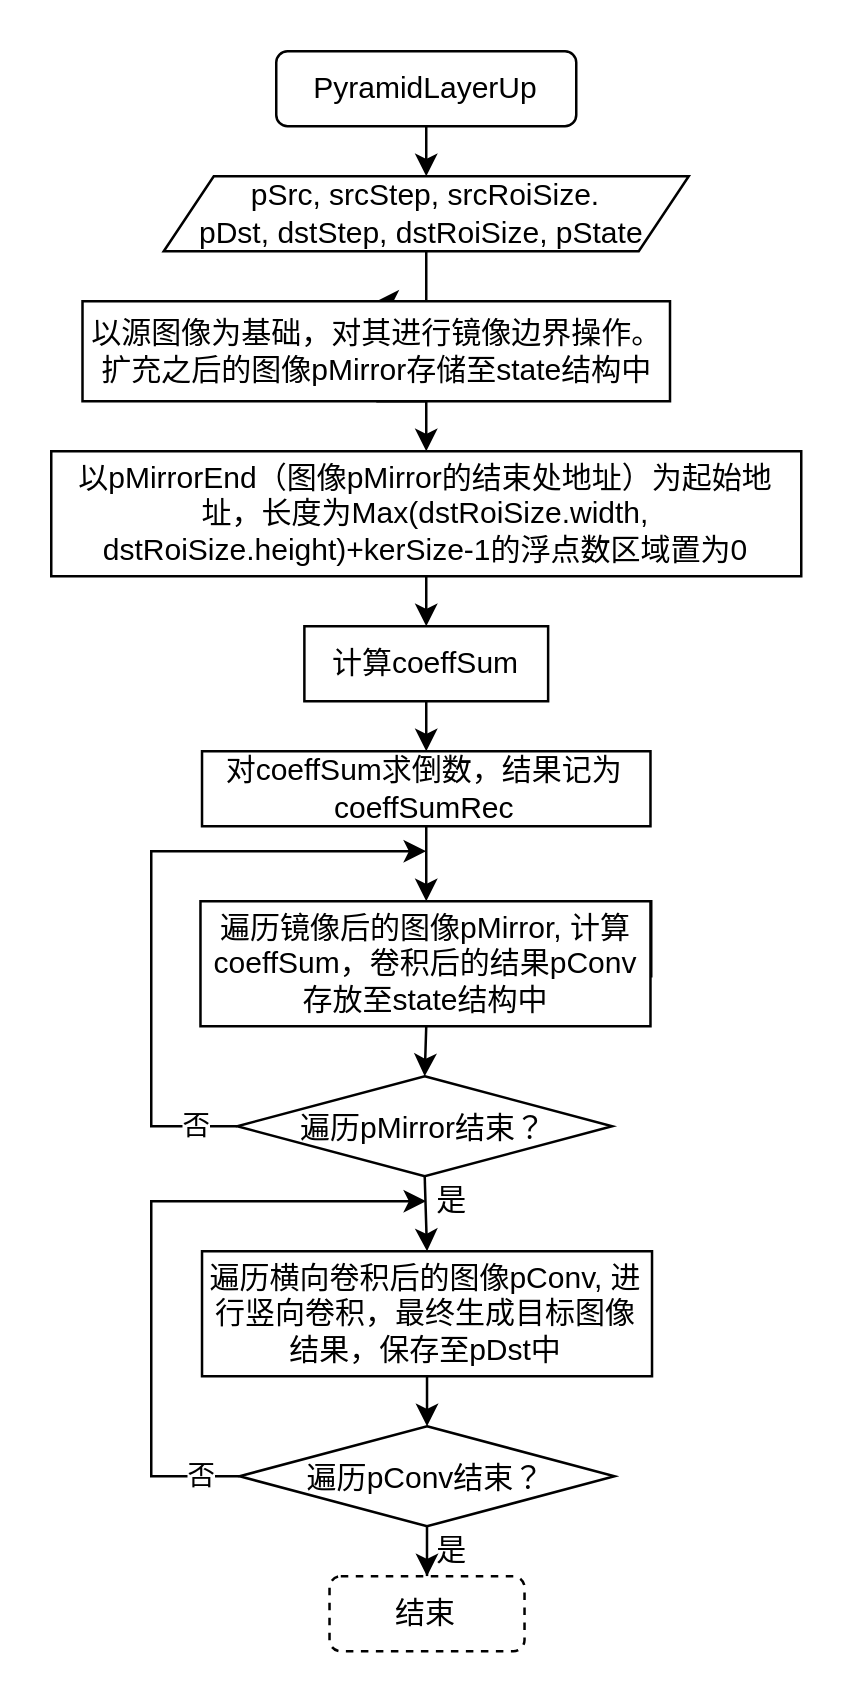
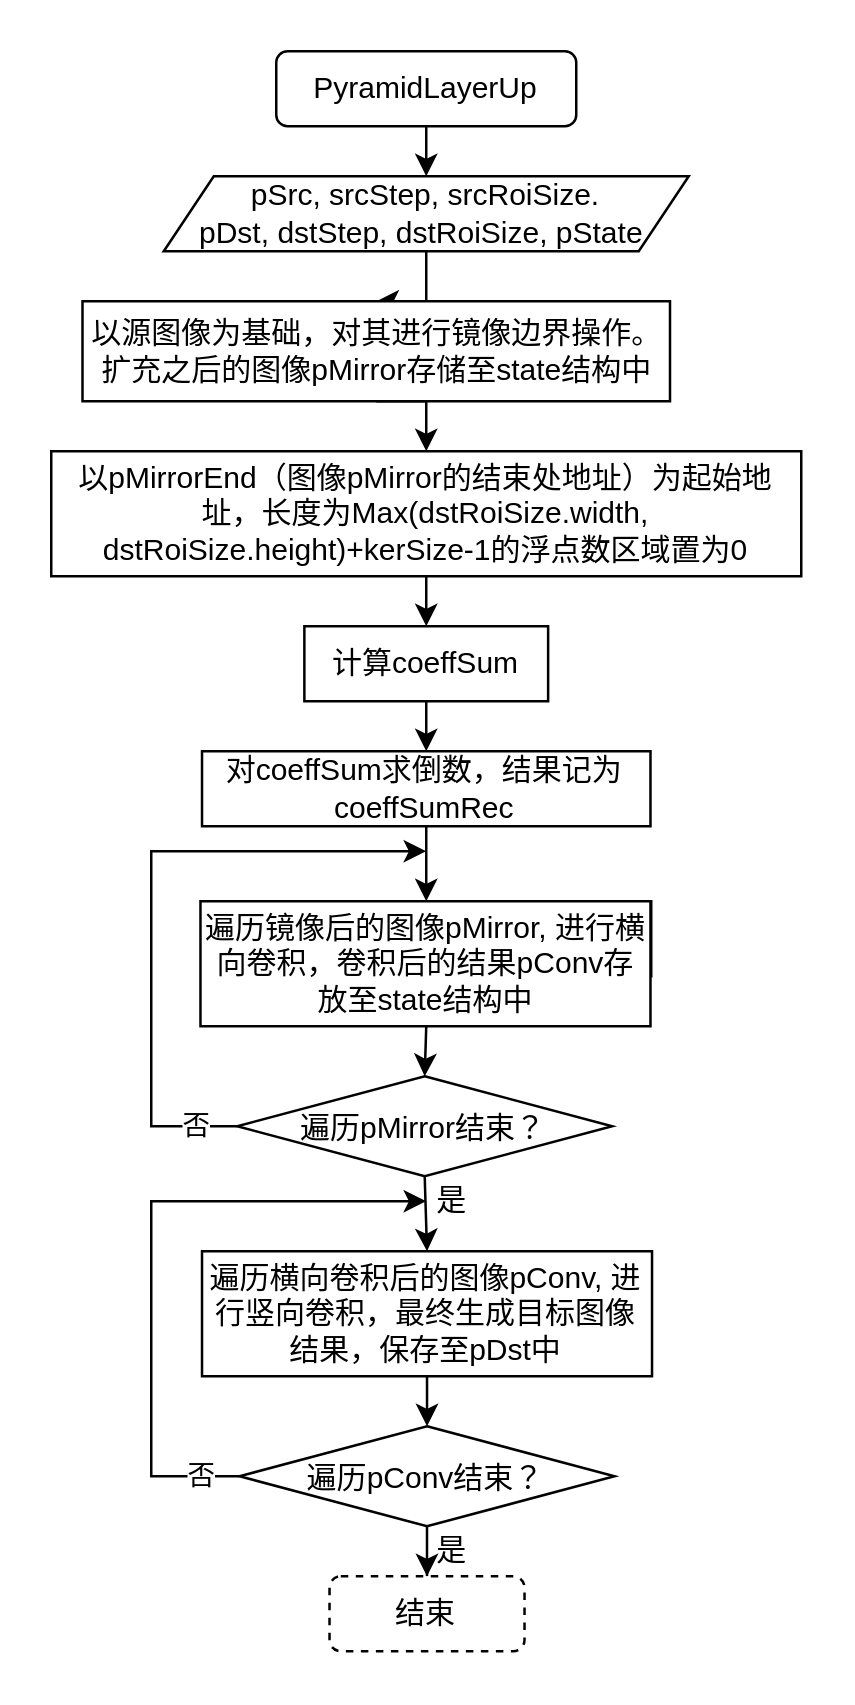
  <mxCell id="0" />
  <mxCell id="1" parent="0" />
  <mxCell id="2" style="edgeStyle=orthogonalEdgeStyle;rounded=0;orthogonalLoop=1;jettySize=auto;html=1;exitX=0.5;exitY=1;exitDx=0;exitDy=0;entryX=0.5;entryY=0;entryDx=0;entryDy=0;" edge="1" parent="1" source="3" target="5"><mxGeometry relative="1" as="geometry" /></mxCell>
  <mxCell id="3" value="&lt;span lang=&quot;EN-US&quot;&gt;&lt;font style=&quot;font-size: 12px&quot;&gt;PyramidLayerUp&lt;br&gt;&lt;/font&gt;&lt;/span&gt;" style="rounded=1;whiteSpace=wrap;html=1;" vertex="1" parent="1"><mxGeometry x="110" y="20" width="120" height="30" as="geometry" /></mxCell>
  <mxCell id="4" style="edgeStyle=orthogonalEdgeStyle;rounded=0;orthogonalLoop=1;jettySize=auto;html=1;entryX=0.5;entryY=0;entryDx=0;entryDy=0;fontFamily=Times New Roman;fontSize=14;" edge="1" parent="1" source="5" target="7"><mxGeometry relative="1" as="geometry" /></mxCell>
  <mxCell id="5" value="pSrc, srcStep, srcRoiSize.&lt;br&gt;pDst, dstStep, dstRoiSize, pState&amp;nbsp;" style="shape=parallelogram;perimeter=parallelogramPerimeter;whiteSpace=wrap;html=1;fixedSize=1;" vertex="1" parent="1"><mxGeometry x="65" y="70" width="210" height="30" as="geometry" /></mxCell>
  <mxCell id="6" style="edgeStyle=orthogonalEdgeStyle;rounded=0;orthogonalLoop=1;jettySize=auto;html=1;exitX=0.5;exitY=1;exitDx=0;exitDy=0;entryX=0.5;entryY=0;entryDx=0;entryDy=0;fontFamily=Helvetica;fontSize=14;" edge="1" parent="1" source="7" target="9"><mxGeometry relative="1" as="geometry" /></mxCell>
  <mxCell id="7" value="以源图像为基础，对其进行镜像边界操作。扩充之后的图像pMirror存储至state结构中" style="rounded=0;whiteSpace=wrap;html=1;" vertex="1" parent="1"><mxGeometry x="32.5" y="120" width="235" height="40" as="geometry" /></mxCell>
  <mxCell id="8" style="edgeStyle=orthogonalEdgeStyle;rounded=0;orthogonalLoop=1;jettySize=auto;html=1;exitX=0.5;exitY=1;exitDx=0;exitDy=0;entryX=0.5;entryY=0;entryDx=0;entryDy=0;" edge="1" parent="1" source="9" target="11"><mxGeometry relative="1" as="geometry" /></mxCell>
  <mxCell id="9" value="以pMirrorEnd（图像pMirror的结束处地址）为起始地址，长度为Max(dstRoiSize.width, dstRoiSize.height)+kerSize-1的浮点数区域置为0" style="rounded=0;whiteSpace=wrap;html=1;" vertex="1" parent="1"><mxGeometry x="20" y="180" width="300" height="50" as="geometry" /></mxCell>
  <mxCell id="10" style="edgeStyle=orthogonalEdgeStyle;rounded=0;orthogonalLoop=1;jettySize=auto;html=1;exitX=0.5;exitY=1;exitDx=0;exitDy=0;entryX=0.5;entryY=0;entryDx=0;entryDy=0;" edge="1" parent="1" source="11" target="13"><mxGeometry relative="1" as="geometry" /></mxCell>
  <mxCell id="11" value="计算coeffSum" style="rounded=0;whiteSpace=wrap;html=1;" vertex="1" parent="1"><mxGeometry x="121.25" y="250" width="97.5" height="30" as="geometry" /></mxCell>
  <mxCell id="12" style="edgeStyle=orthogonalEdgeStyle;rounded=0;orthogonalLoop=1;jettySize=auto;html=1;exitX=0.5;exitY=1;exitDx=0;exitDy=0;entryX=0.5;entryY=0;entryDx=0;entryDy=0;" edge="1" parent="1" source="13" target="15"><mxGeometry relative="1" as="geometry" /></mxCell>
  <mxCell id="13" value="对coeffSum求倒数，结果记为coeffSumRec" style="rounded=0;whiteSpace=wrap;html=1;" vertex="1" parent="1"><mxGeometry x="80.31" y="300" width="179.38" height="30" as="geometry" /></mxCell>
  <mxCell id="14" style="edgeStyle=orthogonalEdgeStyle;rounded=0;orthogonalLoop=1;jettySize=auto;html=1;exitX=0.5;exitY=1;exitDx=0;exitDy=0;entryX=0.5;entryY=0;entryDx=0;entryDy=0;" edge="1" parent="1" source="15" target="18"><mxGeometry relative="1" as="geometry" /></mxCell>
  <mxCell id="15" value="遍历镜像后的图像pMirror, 进行横向卷积" style="rounded=0;whiteSpace=wrap;html=1;" vertex="1" parent="1"><mxGeometry x="80" y="360" width="180" height="30" as="geometry" /></mxCell>
  <mxCell id="16" value="否" style="edgeStyle=orthogonalEdgeStyle;rounded=0;orthogonalLoop=1;jettySize=auto;html=1;exitX=0;exitY=0.5;exitDx=0;exitDy=0;" edge="1" parent="1" source="18"><mxGeometry x="-0.872" relative="1" as="geometry"><mxPoint x="170" y="340" as="targetPoint" /><Array as="points"><mxPoint x="60" y="450" /><mxPoint x="60" y="340" /></Array><mxPoint as="offset" /></mxGeometry></mxCell>
  <mxCell id="17" style="edgeStyle=orthogonalEdgeStyle;rounded=0;orthogonalLoop=1;jettySize=auto;html=1;exitX=0.5;exitY=1;exitDx=0;exitDy=0;entryX=0.5;entryY=0;entryDx=0;entryDy=0;" edge="1" parent="1" source="18" target="21"><mxGeometry relative="1" as="geometry" /></mxCell>
  <mxCell id="18" value="&lt;span style=&quot;font-size: 12px&quot;&gt;遍历pMirror结束？&lt;/span&gt;" style="rhombus;whiteSpace=wrap;html=1;fontFamily=Helvetica;fontSize=14;" vertex="1" parent="1"><mxGeometry x="94.38" y="430" width="150" height="40" as="geometry" /></mxCell>
- <mxCell id="19" value="遍历镜像后的图像pMirror, 计算coeffSum，卷积后的结果pConv存放至state结构中" style="rounded=0;whiteSpace=wrap;html=1;" vertex="1" parent="1"><mxGeometry x="79.69" y="360" width="180" height="50" as="geometry" /></mxCell>
+ <mxCell id="19" value="遍历镜像后的图像pMirror, 进行横向卷积，卷积后的结果pConv存放至state结构中" style="rounded=0;whiteSpace=wrap;html=1;" vertex="1" parent="1"><mxGeometry x="79.69" y="360" width="180" height="50" as="geometry" /></mxCell>
  <mxCell id="20" style="edgeStyle=orthogonalEdgeStyle;rounded=0;orthogonalLoop=1;jettySize=auto;html=1;exitX=0.5;exitY=1;exitDx=0;exitDy=0;entryX=0.5;entryY=0;entryDx=0;entryDy=0;" edge="1" parent="1" source="21" target="24"><mxGeometry relative="1" as="geometry" /></mxCell>
  <mxCell id="21" value="遍历横向卷积后的图像pConv, 进行竖向卷积，最终生成目标图像结果，保存至pDst中" style="rounded=0;whiteSpace=wrap;html=1;" vertex="1" parent="1"><mxGeometry x="80.31" y="500" width="180" height="50" as="geometry" /></mxCell>
  <mxCell id="22" value="否" style="edgeStyle=orthogonalEdgeStyle;rounded=0;orthogonalLoop=1;jettySize=auto;html=1;exitX=0;exitY=0.5;exitDx=0;exitDy=0;" edge="1" parent="1" source="24"><mxGeometry x="-0.88" relative="1" as="geometry"><mxPoint x="170" y="480" as="targetPoint" /><Array as="points"><mxPoint x="60" y="590" /><mxPoint x="60" y="480" /></Array><mxPoint as="offset" /></mxGeometry></mxCell>
  <mxCell id="23" style="edgeStyle=orthogonalEdgeStyle;rounded=0;orthogonalLoop=1;jettySize=auto;html=1;" edge="1" parent="1" source="24" target="27"><mxGeometry relative="1" as="geometry" /></mxCell>
  <mxCell id="24" value="&lt;span style=&quot;font-size: 12px&quot;&gt;遍历&lt;/span&gt;&lt;span style=&quot;font-size: 12px&quot;&gt;pConv&lt;/span&gt;&lt;span style=&quot;font-size: 12px&quot;&gt;结束？&lt;/span&gt;" style="rhombus;whiteSpace=wrap;html=1;fontFamily=Helvetica;fontSize=14;" vertex="1" parent="1"><mxGeometry x="95.31" y="570" width="150" height="40" as="geometry" /></mxCell>
  <mxCell id="25" value="是" style="text;html=1;align=center;verticalAlign=middle;resizable=0;points=[];autosize=1;strokeColor=none;fillColor=none;" vertex="1" parent="1"><mxGeometry x="165" y="470" width="30" height="20" as="geometry" /></mxCell>
  <mxCell id="26" value="是" style="text;html=1;align=center;verticalAlign=middle;resizable=0;points=[];autosize=1;strokeColor=none;fillColor=none;" vertex="1" parent="1"><mxGeometry x="165" y="610" width="30" height="20" as="geometry" /></mxCell>
  <mxCell id="27" value="&lt;span lang=&quot;EN-US&quot;&gt;&lt;font style=&quot;font-size: 12px&quot;&gt;结束&lt;/font&gt;&lt;/span&gt;" style="rounded=1;whiteSpace=wrap;html=1;dashed=1;" vertex="1" parent="1"><mxGeometry x="131.31" y="630" width="78" height="30" as="geometry" /></mxCell>
